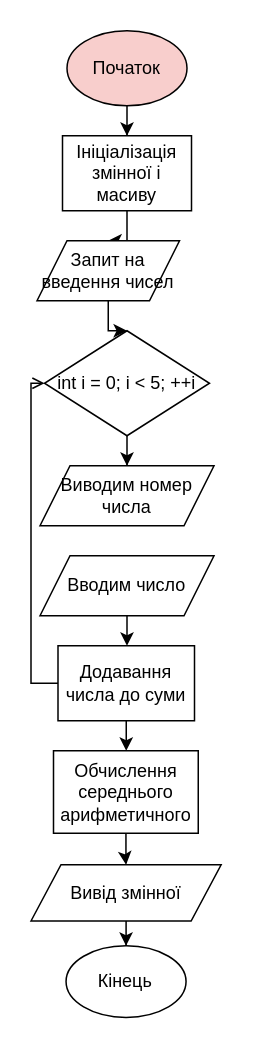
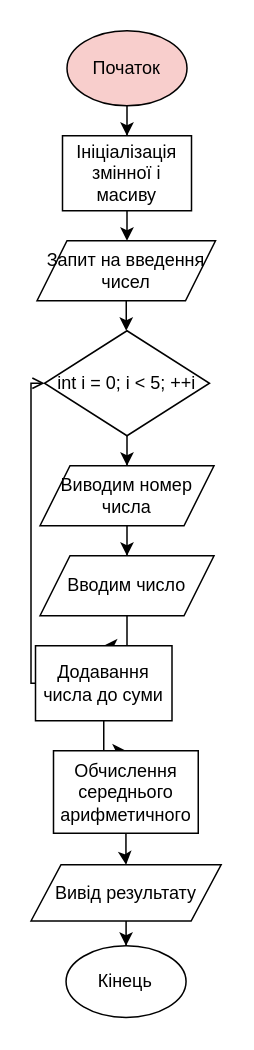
  <mxCell id="0" />
  <mxCell id="1" parent="0" />
  <mxCell id="2" value="" style="edgeStyle=orthogonalEdgeStyle;rounded=0;orthogonalLoop=1;jettySize=auto;html=1;" edge="1" parent="1" source="3" target="5"><mxGeometry relative="1" as="geometry" /></mxCell>
  <mxCell id="3" value="Початок" style="ellipse;whiteSpace=wrap;html=1;fillColor=#f8cecc;" vertex="1" parent="1"><mxGeometry x="44" y="20" width="80" height="50" as="geometry" /></mxCell>
  <mxCell id="4" value="" style="edgeStyle=orthogonalEdgeStyle;rounded=0;orthogonalLoop=1;jettySize=auto;html=1;" edge="1" parent="1" source="5" target="7"><mxGeometry relative="1" as="geometry" /></mxCell>
  <mxCell id="5" value="Ініціалізація змінної і масиву" style="whiteSpace=wrap;html=1;" vertex="1" parent="1"><mxGeometry x="41" y="90" width="86" height="50" as="geometry" /></mxCell>
  <mxCell id="6" value="" style="edgeStyle=orthogonalEdgeStyle;rounded=0;orthogonalLoop=1;jettySize=auto;html=1;" edge="1" parent="1" source="7" target="9"><mxGeometry relative="1" as="geometry" /></mxCell>
- <mxCell id="7" value="Запит на введення чисел" style="shape=parallelogram;perimeter=parallelogramPerimeter;whiteSpace=wrap;html=1;fixedSize=1;" vertex="1" parent="1"><mxGeometry x="24" y="160" width="95" height="40" as="geometry" /></mxCell>
+ <mxCell id="7" value="Запит на введення чисел" style="shape=parallelogram;perimeter=parallelogramPerimeter;whiteSpace=wrap;html=1;fixedSize=1;" vertex="1" parent="1"><mxGeometry x="24" y="160" width="119" height="40" as="geometry" /></mxCell>
  <mxCell id="8" value="" style="edgeStyle=orthogonalEdgeStyle;rounded=0;orthogonalLoop=1;jettySize=auto;html=1;" edge="1" parent="1" source="9" target="11"><mxGeometry relative="1" as="geometry" /></mxCell>
  <mxCell id="9" value="int i = 0; i &amp;lt; 5; ++i" style="rhombus;whiteSpace=wrap;html=1;" vertex="1" parent="1"><mxGeometry x="29" y="220" width="110" height="70" as="geometry" /></mxCell>
+ <mxCell id="10" value="" style="edgeStyle=orthogonalEdgeStyle;rounded=0;orthogonalLoop=1;jettySize=auto;html=1;" edge="1" parent="1" source="11" target="13"><mxGeometry relative="1" as="geometry" /></mxCell>
  <mxCell id="11" value="Виводим номер числа" style="shape=parallelogram;perimeter=parallelogramPerimeter;whiteSpace=wrap;html=1;fixedSize=1;" vertex="1" parent="1"><mxGeometry x="26" y="310" width="116" height="40" as="geometry" /></mxCell>
  <mxCell id="12" value="" style="edgeStyle=orthogonalEdgeStyle;rounded=0;orthogonalLoop=1;jettySize=auto;html=1;" edge="1" parent="1" source="13" target="16"><mxGeometry relative="1" as="geometry" /></mxCell>
  <mxCell id="13" value="Вводим число" style="shape=parallelogram;perimeter=parallelogramPerimeter;whiteSpace=wrap;html=1;fixedSize=1;" vertex="1" parent="1"><mxGeometry x="26" y="370" width="116" height="40" as="geometry" /></mxCell>
  <mxCell id="14" style="edgeStyle=orthogonalEdgeStyle;rounded=0;orthogonalLoop=1;jettySize=auto;html=1;entryX=0;entryY=0.5;entryDx=0;entryDy=0;endArrow=open;" edge="1" parent="1" source="16" target="9"><mxGeometry relative="1" as="geometry"><Array as="points"><mxPoint x="20" y="455" /><mxPoint x="20" y="255" /></Array></mxGeometry></mxCell>
  <mxCell id="15" value="" style="edgeStyle=orthogonalEdgeStyle;rounded=0;orthogonalLoop=1;jettySize=auto;html=1;" edge="1" parent="1" source="16" target="18"><mxGeometry relative="1" as="geometry" /></mxCell>
- <mxCell id="16" value="Додавання числа до суми" style="rounded=0;whiteSpace=wrap;html=1;" vertex="1" parent="1"><mxGeometry x="38" y="430" width="91" height="50" as="geometry" /></mxCell>
+ <mxCell id="16" value="Додавання числа до суми" style="rounded=0;whiteSpace=wrap;html=1;" vertex="1" parent="1"><mxGeometry x="23" y="430" width="91" height="50" as="geometry" /></mxCell>
  <mxCell id="17" value="" style="edgeStyle=orthogonalEdgeStyle;rounded=0;orthogonalLoop=1;jettySize=auto;html=1;" edge="1" parent="1" source="18" target="20"><mxGeometry relative="1" as="geometry" /></mxCell>
  <mxCell id="18" value="Обчислення середнього арифметичного" style="whiteSpace=wrap;html=1;rounded=0;" vertex="1" parent="1"><mxGeometry x="35" y="500" width="96.5" height="55" as="geometry" /></mxCell>
  <mxCell id="19" value="" style="edgeStyle=orthogonalEdgeStyle;rounded=0;orthogonalLoop=1;jettySize=auto;html=1;" edge="1" parent="1" source="20" target="21"><mxGeometry relative="1" as="geometry" /></mxCell>
- <mxCell id="20" value="Вивід змінної" style="shape=parallelogram;perimeter=parallelogramPerimeter;whiteSpace=wrap;html=1;fixedSize=1;rounded=0;" vertex="1" parent="1"><mxGeometry x="20" y="576" width="126.75" height="37.5" as="geometry" /></mxCell>
+ <mxCell id="20" value="Вивід результату" style="shape=parallelogram;perimeter=parallelogramPerimeter;whiteSpace=wrap;html=1;fixedSize=1;rounded=0;" vertex="1" parent="1"><mxGeometry x="20" y="576" width="126.75" height="37.5" as="geometry" /></mxCell>
  <mxCell id="21" value="Кінець" style="ellipse;whiteSpace=wrap;html=1;rounded=0;" vertex="1" parent="1"><mxGeometry x="43.37" y="630" width="80" height="47.75" as="geometry" /></mxCell>
